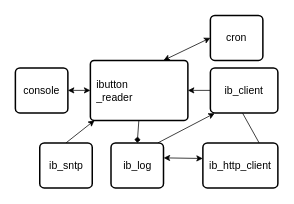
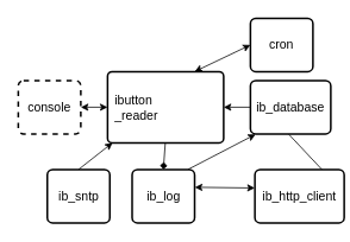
  <mxCell id="0" />
  <mxCell id="1" parent="0" />
  <mxCell id="2" value="" style="rounded=1;absoluteArcSize=1;html=1;strokeWidth=2;arcSize=10;fontSize=14;" parent="1" vertex="1"><mxGeometry x="120" y="80" width="130" height="80" as="geometry" /></mxCell>
  <mxCell id="3" value="&lt;div align=&quot;left&quot;&gt;ibutton&lt;br&gt;_reader&lt;/div&gt;" style="html=1;strokeWidth=2;shape=mxgraph.er.anchor;fontSize=14;whiteSpace=wrap;" parent="2" vertex="1"><mxGeometry width="65" height="80" as="geometry" /></mxCell>
  <mxCell id="4" value="" style="endArrow=classic;html=1;entryX=0.064;entryY=1.008;entryDx=0;entryDy=0;entryPerimeter=0;" parent="2" target="15" edge="1"><mxGeometry width="50" height="50" relative="1" as="geometry"><mxPoint x="90" y="110" as="sourcePoint" /><mxPoint x="161" y="78" as="targetPoint" /></mxGeometry></mxCell>
- <mxCell id="5" value="console" style="strokeWidth=2;rounded=1;arcSize=10;whiteSpace=wrap;html=1;align=center;fontSize=14;" parent="1" vertex="1"><mxGeometry x="20" y="90" width="70" height="60" as="geometry" /></mxCell>
- <mxCell id="6" value="ib_http_client" style="strokeWidth=2;rounded=1;arcSize=10;whiteSpace=wrap;html=1;align=center;fontSize=14;" parent="1" vertex="1"><mxGeometry x="270" y="190" width="100" height="60" as="geometry" /></mxCell>
+ <mxCell id="5" value="console" style="strokeWidth=2;rounded=1;arcSize=10;whiteSpace=wrap;html=1;align=center;fontSize=14;dashed=1;" parent="1" vertex="1"><mxGeometry x="20" y="90" width="70" height="60" as="geometry" /></mxCell>
+ <mxCell id="6" value="ib_http_client" style="strokeWidth=2;rounded=1;arcSize=10;whiteSpace=wrap;html=1;align=center;fontSize=14;" parent="1" vertex="1"><mxGeometry x="285" y="190" width="100" height="60" as="geometry" /></mxCell>
  <mxCell id="7" value="ib_sntp" style="strokeWidth=2;rounded=1;arcSize=10;whiteSpace=wrap;html=1;align=center;fontSize=14;" parent="1" vertex="1"><mxGeometry x="52.5" y="190" width="70" height="60" as="geometry" /></mxCell>
  <mxCell id="8" value="ib_log" style="strokeWidth=2;rounded=1;arcSize=10;whiteSpace=wrap;html=1;align=center;fontSize=14;" parent="1" vertex="1"><mxGeometry x="147.5" y="190" width="70" height="60" as="geometry" /></mxCell>
  <mxCell id="9" value="" style="endArrow=classic;html=1;entryX=1;entryY=0.5;entryDx=0;entryDy=0;exitX=0;exitY=0.5;exitDx=0;exitDy=0;exitPerimeter=0;" parent="1" target="2" edge="1"><mxGeometry width="50" height="50" relative="1" as="geometry"><mxPoint x="280.2" y="120" as="sourcePoint" /><mxPoint x="282.5" y="34" as="targetPoint" /></mxGeometry></mxCell>
  <mxCell id="10" value="" style="endArrow=none;html=1;entryX=0.478;entryY=1.008;entryDx=0;entryDy=0;exitX=0.75;exitY=0;exitDx=0;exitDy=0;entryPerimeter=0;" parent="1" source="6" target="15" edge="1"><mxGeometry width="50" height="50" relative="1" as="geometry"><mxPoint x="320" y="190" as="sourcePoint" /><mxPoint x="330.2" y="160" as="targetPoint" /></mxGeometry></mxCell>
  <mxCell id="11" value="" style="endArrow=classic;startArrow=classic;html=1;entryX=1;entryY=1;entryDx=0;entryDy=0;entryPerimeter=0;exitX=-0.001;exitY=0.347;exitDx=0;exitDy=0;exitPerimeter=0;" parent="1" source="6" edge="1"><mxGeometry width="50" height="50" relative="1" as="geometry"><mxPoint x="232.5" y="240" as="sourcePoint" /><mxPoint x="217.7" y="210" as="targetPoint" /></mxGeometry></mxCell>
  <mxCell id="12" value="" style="endArrow=diamond;html=1;exitX=0.994;exitY=1.005;exitDx=0;exitDy=0;exitPerimeter=0;entryX=0.5;entryY=0;entryDx=0;entryDy=0;" parent="1" source="3" target="8" edge="1"><mxGeometry width="50" height="50" relative="1" as="geometry"><mxPoint x="170" y="220" as="sourcePoint" /><mxPoint x="220" y="170" as="targetPoint" /></mxGeometry></mxCell>
  <mxCell id="13" value="" style="endArrow=classic;html=1;exitX=0.5;exitY=0;exitDx=0;exitDy=0;entryX=0.043;entryY=0.999;entryDx=0;entryDy=0;entryPerimeter=0;" parent="1" source="7" target="2" edge="1"><mxGeometry width="50" height="50" relative="1" as="geometry"><mxPoint y="200" as="sourcePoint" x="80" /><mxPoint x="120" y="160" as="targetPoint" /></mxGeometry></mxCell>
  <mxCell id="14" value="" style="endArrow=classic;startArrow=classic;html=1;exitX=1;exitY=0.5;exitDx=0;exitDy=0;entryX=0;entryY=0.5;entryDx=0;entryDy=0;" parent="1" source="5" target="2" edge="1"><mxGeometry width="50" height="50" relative="1" as="geometry"><mxPoint y="130" as="sourcePoint" x="80" /><mxPoint x="130" y="80" as="targetPoint" /></mxGeometry></mxCell>
- <mxCell id="15" value="ib_client" style="strokeWidth=2;rounded=1;arcSize=10;whiteSpace=wrap;html=1;align=center;fontSize=14;" parent="1" vertex="1"><mxGeometry x="280" y="90" width="90" height="60" as="geometry" /></mxCell>
+ <mxCell id="15" value="ib_database" style="strokeWidth=2;rounded=1;arcSize=10;whiteSpace=wrap;html=1;align=center;fontSize=14;" parent="1" vertex="1"><mxGeometry x="280" y="90" width="90" height="60" as="geometry" /></mxCell>
  <mxCell id="16" value="cron" style="strokeWidth=2;rounded=1;arcSize=10;whiteSpace=wrap;html=1;align=center;fontSize=14;" parent="1" vertex="1"><mxGeometry x="280" y="20" width="70" height="60" as="geometry" /></mxCell>
  <mxCell id="17" value="" style="endArrow=classic;startArrow=classic;html=1;exitX=0.75;exitY=0;exitDx=0;exitDy=0;" parent="1" source="2" edge="1"><mxGeometry width="50" height="50" relative="1" as="geometry"><mxPoint x="230" y="100" as="sourcePoint" /><mxPoint x="280" y="50" as="targetPoint" /></mxGeometry></mxCell>
